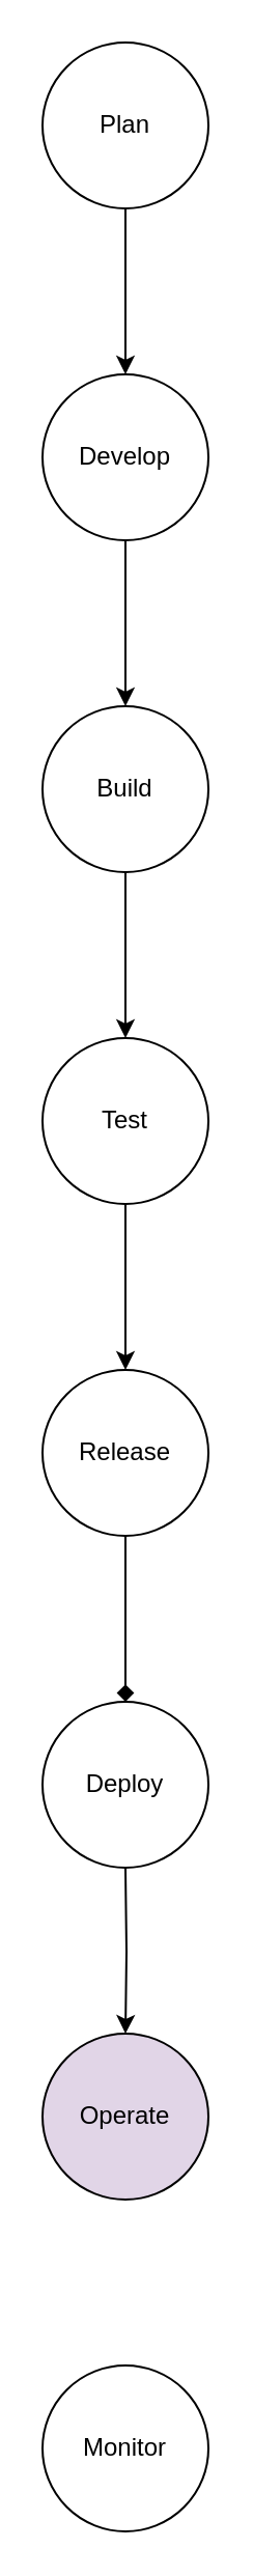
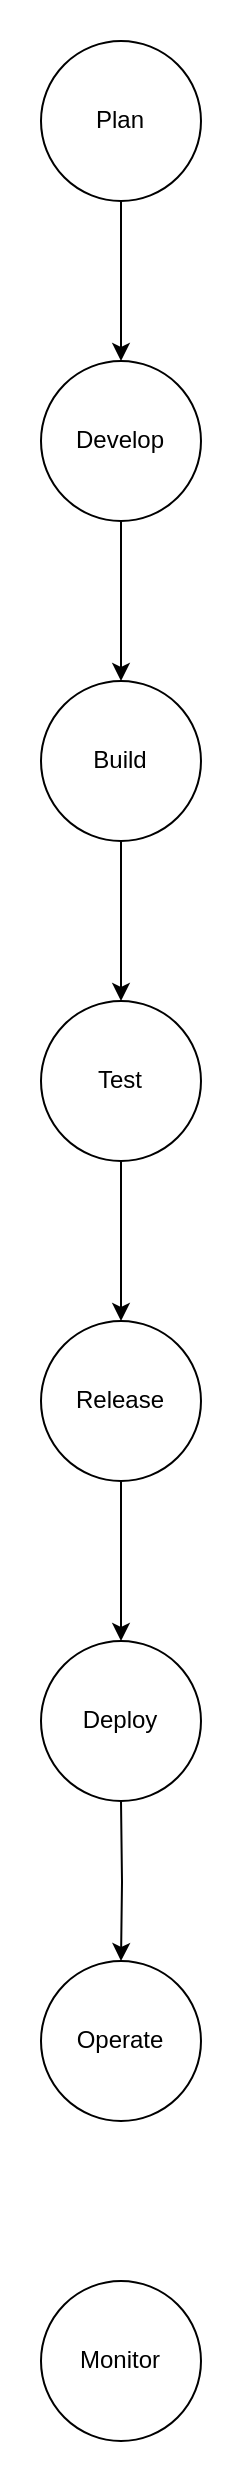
  <mxCell id="0" />
  <mxCell id="1" parent="0" />
  <mxCell id="2" value="" style="edgeStyle=orthogonalEdgeStyle;rounded=0;orthogonalLoop=1;jettySize=auto;html=1;" edge="1" parent="1" source="3" target="5"><mxGeometry relative="1" as="geometry" /></mxCell>
  <mxCell id="3" value="Build" style="ellipse;whiteSpace=wrap;html=1;aspect=fixed;" vertex="1" parent="1"><mxGeometry x="20" y="340" width="80" height="80" as="geometry" /></mxCell>
  <mxCell id="4" value="" style="edgeStyle=orthogonalEdgeStyle;rounded=0;orthogonalLoop=1;jettySize=auto;html=1;" edge="1" parent="1" source="5" target="7"><mxGeometry relative="1" as="geometry" /></mxCell>
  <mxCell id="5" value="Test" style="ellipse;whiteSpace=wrap;html=1;aspect=fixed;" vertex="1" parent="1"><mxGeometry x="20" y="500" width="80" height="80" as="geometry" /></mxCell>
- <mxCell id="6" value="" style="edgeStyle=orthogonalEdgeStyle;rounded=0;orthogonalLoop=1;jettySize=auto;html=1;endArrow=diamond;" edge="1" parent="1" source="7" target="15"><mxGeometry relative="1" as="geometry" /></mxCell>
+ <mxCell id="6" value="" style="edgeStyle=orthogonalEdgeStyle;rounded=0;orthogonalLoop=1;jettySize=auto;html=1;" edge="1" parent="1" source="7" target="15"><mxGeometry relative="1" as="geometry" /></mxCell>
  <mxCell id="7" value="Release" style="ellipse;whiteSpace=wrap;html=1;aspect=fixed;" vertex="1" parent="1"><mxGeometry x="20" y="660" width="80" height="80" as="geometry" /></mxCell>
  <mxCell id="8" value="" style="edgeStyle=orthogonalEdgeStyle;rounded=0;orthogonalLoop=1;jettySize=auto;html=1;" edge="1" parent="1" source="9" target="3"><mxGeometry relative="1" as="geometry" /></mxCell>
  <mxCell id="9" value="Develop" style="ellipse;whiteSpace=wrap;html=1;aspect=fixed;" vertex="1" parent="1"><mxGeometry x="20" y="180" width="80" height="80" as="geometry" /></mxCell>
  <mxCell id="10" value="" style="edgeStyle=orthogonalEdgeStyle;rounded=0;orthogonalLoop=1;jettySize=auto;html=1;" edge="1" parent="1" source="11" target="9"><mxGeometry relative="1" as="geometry" /></mxCell>
  <mxCell id="11" value="Plan" style="ellipse;whiteSpace=wrap;html=1;aspect=fixed;" vertex="1" parent="1"><mxGeometry x="20" y="20" width="80" height="80" as="geometry" /></mxCell>
  <mxCell id="12" value="" style="edgeStyle=orthogonalEdgeStyle;rounded=0;orthogonalLoop=1;jettySize=auto;html=1;" edge="1" parent="1" target="13"><mxGeometry relative="1" as="geometry"><mxPoint x="60" y="900" as="sourcePoint" /></mxGeometry></mxCell>
- <mxCell id="13" value="Operate" style="ellipse;whiteSpace=wrap;html=1;aspect=fixed;fillColor=#e1d5e7;" vertex="1" parent="1"><mxGeometry x="20" y="980" width="80" height="80" as="geometry" /></mxCell>
+ <mxCell id="13" value="Operate" style="ellipse;whiteSpace=wrap;html=1;aspect=fixed;" vertex="1" parent="1"><mxGeometry x="20" y="980" width="80" height="80" as="geometry" /></mxCell>
  <mxCell id="14" value="Monitor" style="ellipse;whiteSpace=wrap;html=1;aspect=fixed;" vertex="1" parent="1"><mxGeometry x="20" y="1140" width="80" height="80" as="geometry" /></mxCell>
  <mxCell id="15" value="Deploy" style="ellipse;whiteSpace=wrap;html=1;aspect=fixed;" vertex="1" parent="1"><mxGeometry x="20" y="820" width="80" height="80" as="geometry" /></mxCell>
